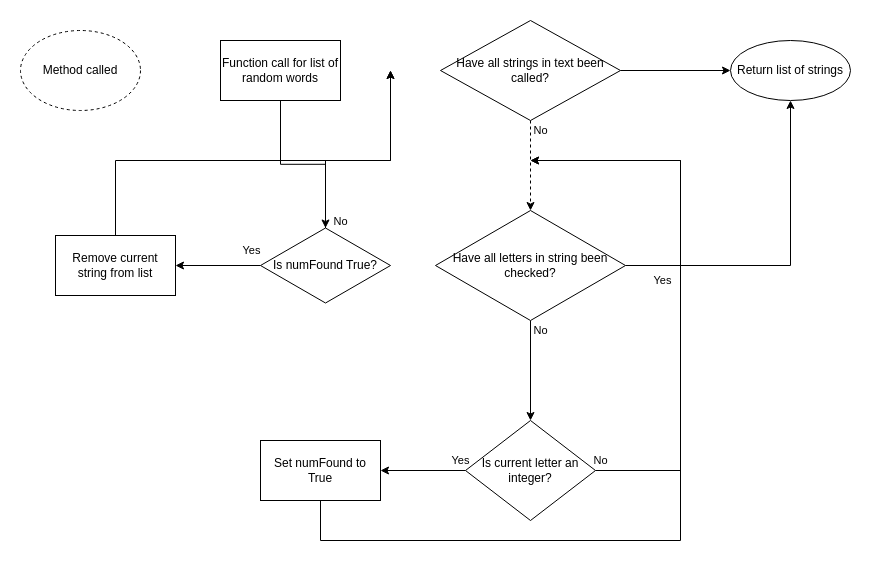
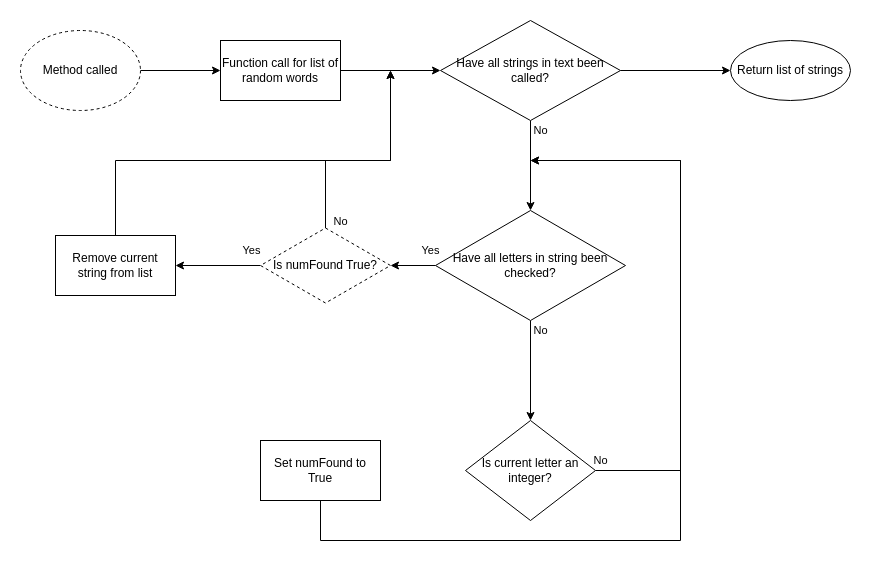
  <mxCell id="0" />
  <mxCell id="1" parent="0" />
+ <mxCell id="2" value="" style="edgeStyle=orthogonalEdgeStyle;rounded=0;orthogonalLoop=1;jettySize=auto;html=1;" edge="1" parent="1" source="3" target="5"><mxGeometry relative="1" as="geometry" /></mxCell>
  <mxCell id="3" value="Method called" style="ellipse;whiteSpace=wrap;html=1;dashed=1;" vertex="1" parent="1"><mxGeometry x="20" y="30" width="120" height="80" as="geometry" /></mxCell>
- <mxCell id="4" value="" style="edgeStyle=orthogonalEdgeStyle;rounded=0;orthogonalLoop=1;jettySize=auto;html=1;" edge="1" parent="1" source="5" target="19"><mxGeometry relative="1" as="geometry" /></mxCell>
+ <mxCell id="4" value="" style="edgeStyle=orthogonalEdgeStyle;rounded=0;orthogonalLoop=1;jettySize=auto;html=1;" edge="1" parent="1" source="5" target="8"><mxGeometry relative="1" as="geometry" /></mxCell>
  <mxCell id="5" value="Function call for list of random words" style="whiteSpace=wrap;html=1;" vertex="1" parent="1"><mxGeometry x="220" y="40" width="120" height="60" as="geometry" /></mxCell>
- <mxCell id="6" value="No" style="edgeStyle=orthogonalEdgeStyle;rounded=0;orthogonalLoop=1;jettySize=auto;html=1;dashed=1;" edge="1" parent="1" source="8" target="11"><mxGeometry x="-0.778" y="10" relative="1" as="geometry"><mxPoint as="offset" /></mxGeometry></mxCell>
+ <mxCell id="6" value="No" style="edgeStyle=orthogonalEdgeStyle;rounded=0;orthogonalLoop=1;jettySize=auto;html=1;" edge="1" parent="1" source="8" target="11"><mxGeometry x="-0.778" y="10" relative="1" as="geometry"><mxPoint as="offset" /></mxGeometry></mxCell>
  <mxCell id="7" value="" style="edgeStyle=orthogonalEdgeStyle;rounded=0;orthogonalLoop=1;jettySize=auto;html=1;" edge="1" parent="1" source="8" target="22"><mxGeometry relative="1" as="geometry" /></mxCell>
  <mxCell id="8" value="Have all strings in text been called?" style="rhombus;whiteSpace=wrap;html=1;" vertex="1" parent="1"><mxGeometry x="440" y="20" width="180" height="100" as="geometry" /></mxCell>
  <mxCell id="9" value="No" style="edgeStyle=orthogonalEdgeStyle;rounded=0;orthogonalLoop=1;jettySize=auto;html=1;" edge="1" parent="1" source="11" target="14"><mxGeometry x="-0.8" y="10" relative="1" as="geometry"><mxPoint as="offset" /></mxGeometry></mxCell>
- <mxCell id="10" value="Yes" style="edgeStyle=orthogonalEdgeStyle;rounded=0;orthogonalLoop=1;jettySize=auto;html=1;" edge="1" parent="1" source="11" target="22"><mxGeometry x="-0.778" y="-15" relative="1" as="geometry"><mxPoint as="offset" /></mxGeometry></mxCell>
+ <mxCell id="10" value="Yes" style="edgeStyle=orthogonalEdgeStyle;rounded=0;orthogonalLoop=1;jettySize=auto;html=1;" edge="1" parent="1" source="11" target="19"><mxGeometry x="-0.778" y="-15" relative="1" as="geometry"><mxPoint as="offset" /></mxGeometry></mxCell>
  <mxCell id="11" value="Have all letters in string been checked?" style="rhombus;whiteSpace=wrap;html=1;" vertex="1" parent="1"><mxGeometry x="435" y="210" width="190" height="110" as="geometry" /></mxCell>
- <mxCell id="12" value="Yes" style="edgeStyle=orthogonalEdgeStyle;rounded=0;orthogonalLoop=1;jettySize=auto;html=1;" edge="1" parent="1" source="14" target="16"><mxGeometry x="-0.882" y="-10" relative="1" as="geometry"><mxPoint as="offset" /></mxGeometry></mxCell>
  <mxCell id="13" value="No" style="edgeStyle=orthogonalEdgeStyle;rounded=0;orthogonalLoop=1;jettySize=auto;html=1;" edge="1" parent="1" source="14"><mxGeometry x="-0.982" y="10" relative="1" as="geometry"><mxPoint x="530" y="160" as="targetPoint" /><Array as="points"><mxPoint x="680" y="470" /><mxPoint x="680" y="160" /></Array><mxPoint as="offset" /></mxGeometry></mxCell>
  <mxCell id="14" value="Is current letter an integer?" style="rhombus;whiteSpace=wrap;html=1;" vertex="1" parent="1"><mxGeometry x="465" y="420" width="130" height="100" as="geometry" /></mxCell>
  <mxCell id="15" style="edgeStyle=orthogonalEdgeStyle;rounded=0;orthogonalLoop=1;jettySize=auto;html=1;" edge="1" parent="1" source="16"><mxGeometry relative="1" as="geometry"><mxPoint x="530" y="160" as="targetPoint" /><Array as="points"><mxPoint x="320" y="540" /><mxPoint x="680" y="540" /><mxPoint x="680" y="160" /></Array></mxGeometry></mxCell>
  <mxCell id="16" value="Set numFound to True" style="whiteSpace=wrap;html=1;" vertex="1" parent="1"><mxGeometry x="260" y="440" width="120" height="60" as="geometry" /></mxCell>
  <mxCell id="17" value="No" style="edgeStyle=orthogonalEdgeStyle;rounded=0;orthogonalLoop=1;jettySize=auto;html=1;" edge="1" parent="1" source="19"><mxGeometry x="-0.933" y="-15" relative="1" as="geometry"><mxPoint x="390" y="70" as="targetPoint" /><Array as="points"><mxPoint x="325" y="160" /><mxPoint x="390" y="160" /></Array><mxPoint as="offset" /></mxGeometry></mxCell>
  <mxCell id="18" value="Yes" style="edgeStyle=orthogonalEdgeStyle;rounded=0;orthogonalLoop=1;jettySize=auto;html=1;" edge="1" parent="1" source="19" target="21"><mxGeometry x="-0.765" y="-15" relative="1" as="geometry"><mxPoint x="1" as="offset" /></mxGeometry></mxCell>
- <mxCell id="19" value="Is numFound True?" style="rhombus;whiteSpace=wrap;html=1;" vertex="1" parent="1"><mxGeometry x="260" y="227.5" width="130" height="75" as="geometry" /></mxCell>
+ <mxCell id="19" value="Is numFound True?" style="rhombus;whiteSpace=wrap;html=1;dashed=1;" vertex="1" parent="1"><mxGeometry x="260" y="227.5" width="130" height="75" as="geometry" /></mxCell>
  <mxCell id="20" style="edgeStyle=orthogonalEdgeStyle;rounded=0;orthogonalLoop=1;jettySize=auto;html=1;" edge="1" parent="1" source="21"><mxGeometry relative="1" as="geometry"><mxPoint x="390" y="70" as="targetPoint" /><Array as="points"><mxPoint x="115" y="160" /><mxPoint x="390" y="160" /></Array></mxGeometry></mxCell>
  <mxCell id="21" value="Remove current string from list" style="whiteSpace=wrap;html=1;" vertex="1" parent="1"><mxGeometry x="55" y="235" width="120" height="60" as="geometry" /></mxCell>
  <mxCell id="22" value="&lt;div&gt;Return list of strings&lt;/div&gt;" style="ellipse;whiteSpace=wrap;html=1;" vertex="1" parent="1"><mxGeometry x="730" y="40" width="120" height="60" as="geometry" /></mxCell>
